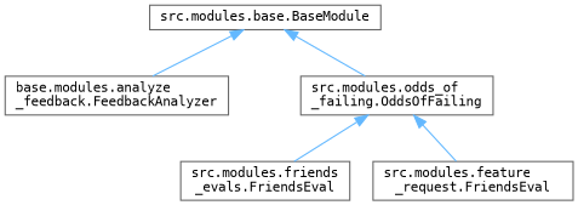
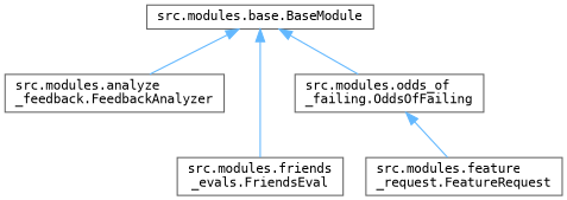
  digraph {
    fontname="DejaVu Sans Mono"
    rankdir=TB
    node [color=grey40 fillcolor=white fontname="DejaVu Sans Mono" fontsize=10 shape=box style=filled]
    edge [color=steelblue1 dir=back fontname="DejaVu Sans Mono" fontsize=10 labelfontname=Helvetica labelfontsize=10 style=solid]
    n1 [height=0.2 label="src.modules.base.BaseModule" width=0.4]
-   n2 [height=0.2 label="base.modules.analyze\l_feedback.FeedbackAnalyzer" width=0.4]
+   n2 [height=0.2 label="src.modules.analyze\l_feedback.FeedbackAnalyzer" width=0.4]
    n3 [height=0.2 label="src.modules.friends\l_evals.FriendsEval" width=0.4]
    n4 [height=0.2 label="src.modules.odds_of\l_failing.OddsOfFailing" width=0.4]
-   n5 [height=0.2 label="src.modules.feature\l_request.FriendsEval" width=0.4]
+   n5 [height=0.2 label="src.modules.feature\l_request.FeatureRequest" width=0.4]
    n1 -> n2
-   n4 -> n3
+   n1 -> n3
    n1 -> n4
    n4 -> n5
  }
